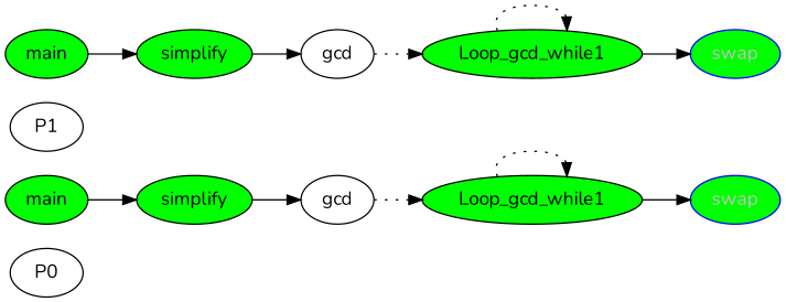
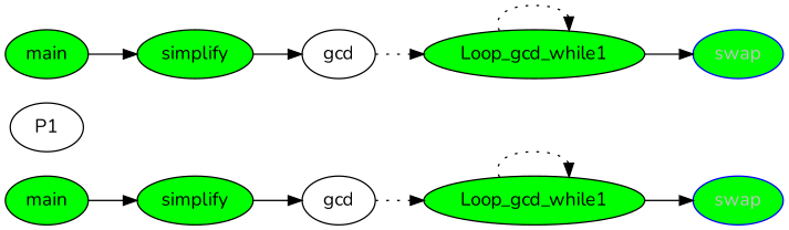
  digraph {
    rankdir=LR
    fontname=Nunito
    node [color=black fontname=Nunito fillcolor=green fontcolor=black shape=ellipse style=filled]
    edge [fontname=Nunito]
-   n1 [label=P0 fillcolor="" fontcolor="" shape="" style=""]
    n2 [label=simplify]
    n3 [fillcolor=white label=gcd]
    n4 [label=main]
    n5 [label=Loop_gcd_while1]
    n6 [color=blue fontcolor=grey label=swap]
    n7 [label=P1 fillcolor="" fontcolor="" shape="" style=""]
    n8 [label=simplify]
    n9 [fillcolor=white label=gcd]
    n10 [label=main]
    n11 [label=Loop_gcd_while1]
    n12 [color=blue fontcolor=grey label=swap]
    subgraph sub_1 {
-     n1
      n2
      n3
      n4
      n5
      n6
    }
    subgraph sub_2 {
      n7
      n8
      n9
      n10
      n11
      n12
    }
    n2 -> n3
    n3 -> n5 [style=dotted]
    n4 -> n2
    n5 -> n5 [style=dotted]
    n5 -> n6
    n8 -> n9
    n9 -> n11 [style=dotted]
    n10 -> n8
    n11 -> n11 [style=dotted]
    n11 -> n12
  }
